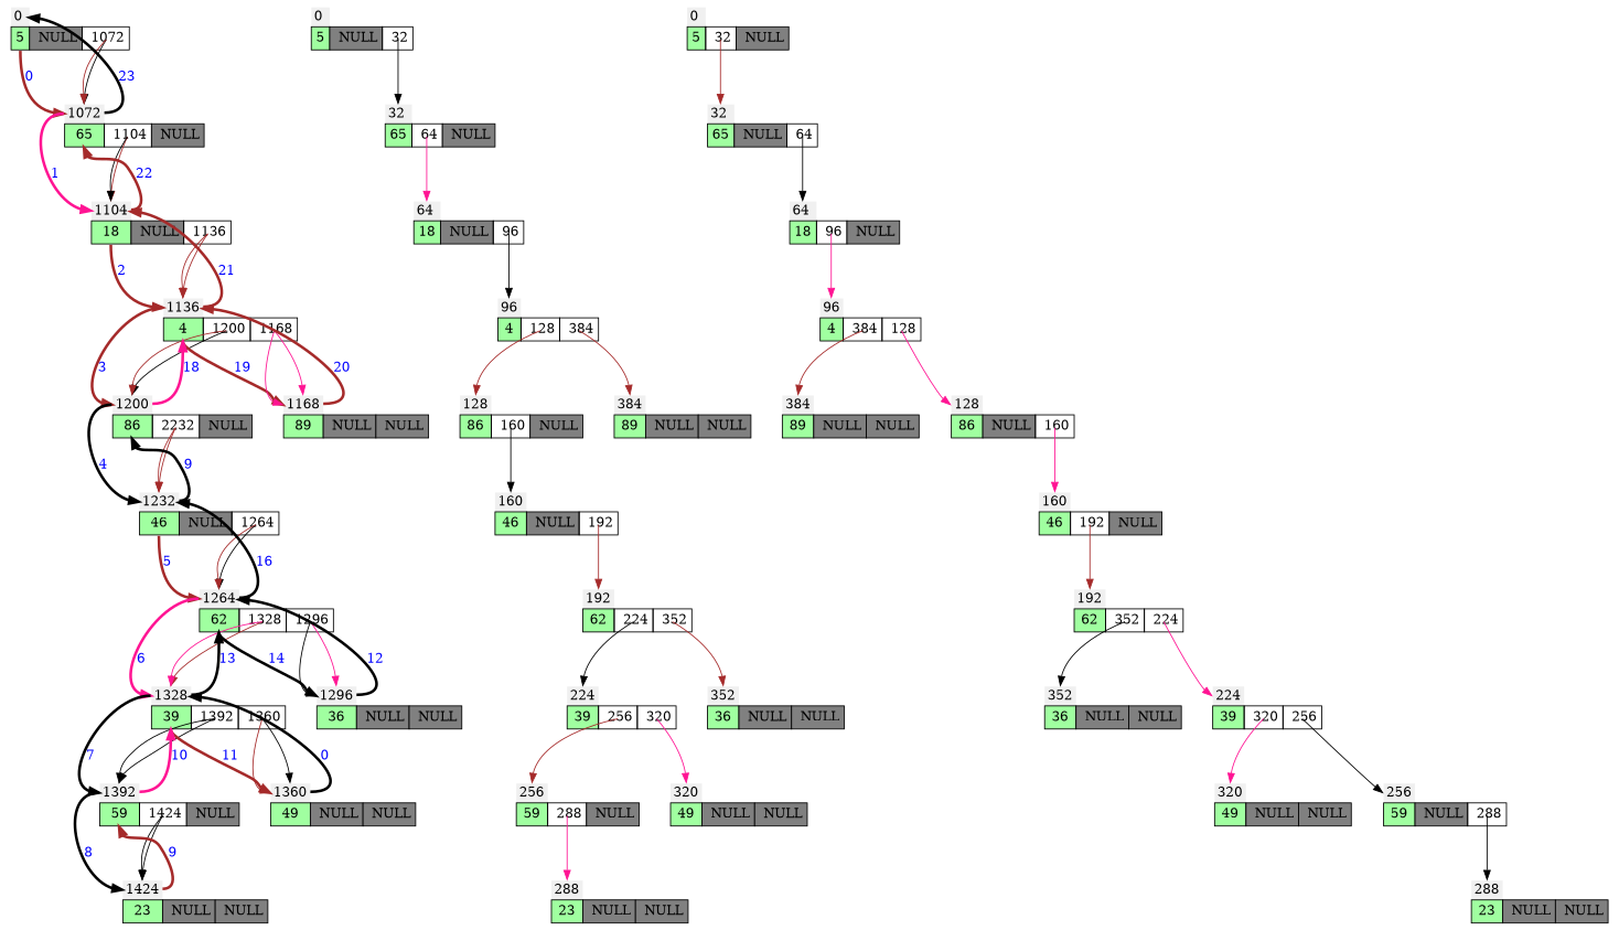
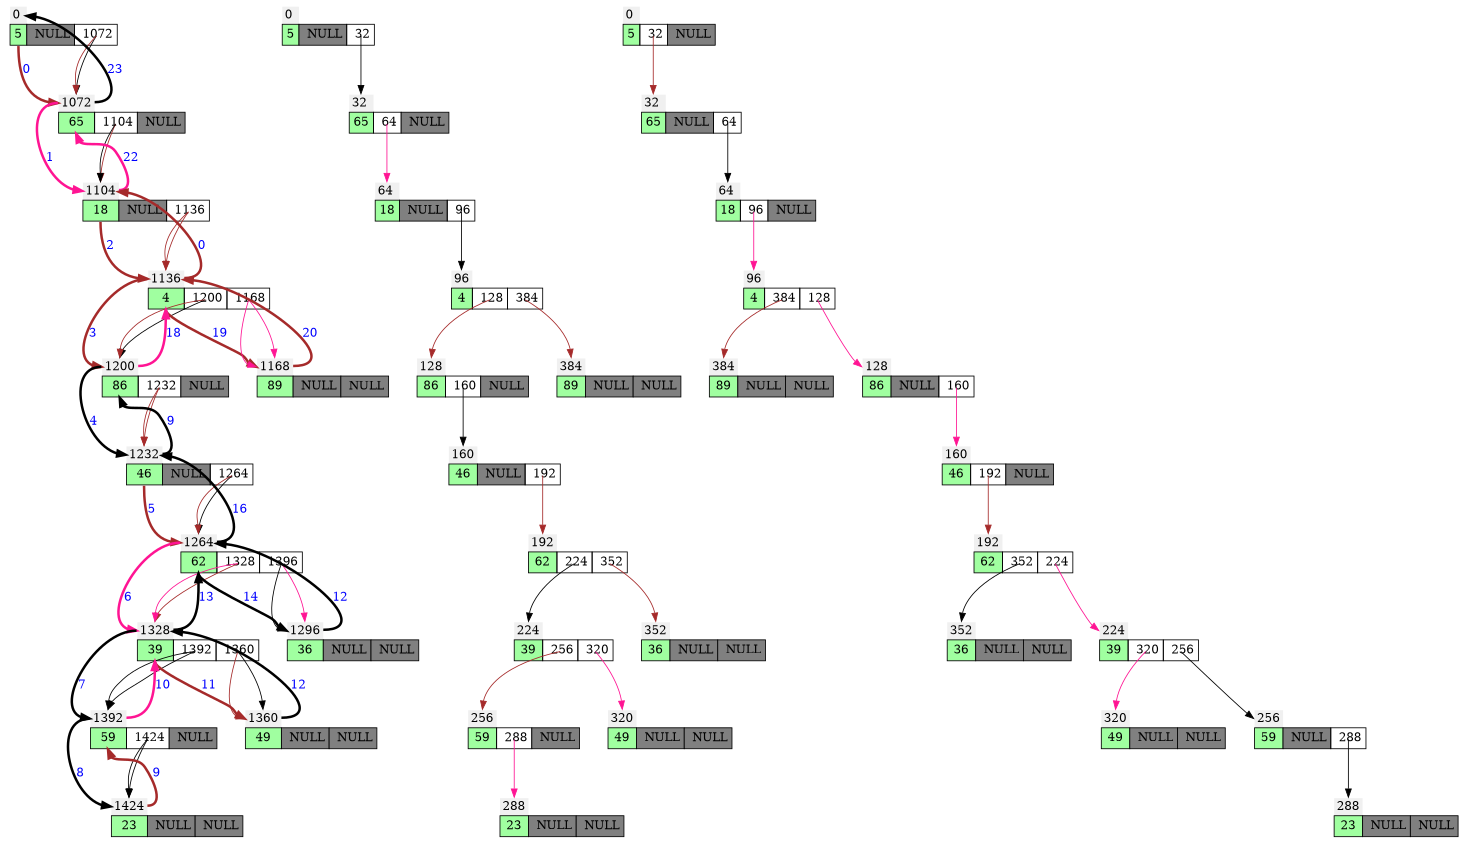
  digraph {
    rank=same
    rankdir=TB
    node [shape=none]
    edge [arrowtail=dot color=black headport=id tailclip=false tailport="R:c"]
    n1 [label=< <TABLE BORDER="0" CELLBORDER="1" CELLSPACING="0" CELLPADDING="4" > <TR> <TD CELLPADDING="3" BORDER="0"  ALIGN="LEFT" bgcolor="#f0f0f0" PORT="id">0</TD> </TR><TR> <TD PORT="val" bgcolor="#a0FFa0">5</TD>  <TD PORT="L" bgcolor="#808080"> NULL</TD>  <TD PORT="R" > 1072</TD> </TR></TABLE>>]
    n2 [label=< <TABLE BORDER="0" CELLBORDER="1" CELLSPACING="0" CELLPADDING="4" > <TR> <TD CELLPADDING="3" BORDER="0"  ALIGN="LEFT" bgcolor="#f0f0f0" PORT="id">1072</TD> </TR><TR> <TD PORT="val" bgcolor="#a0FFa0">65</TD>  <TD PORT="L" > 1104</TD>  <TD PORT="R" bgcolor="#808080"> NULL</TD> </TR></TABLE>>]
    n3 [label=< <TABLE BORDER="0" CELLBORDER="1" CELLSPACING="0" CELLPADDING="4" > <TR> <TD CELLPADDING="3" BORDER="0"  ALIGN="LEFT" bgcolor="#f0f0f0" PORT="id">1104</TD> </TR><TR> <TD PORT="val" bgcolor="#a0FFa0">18</TD>  <TD PORT="L" bgcolor="#808080"> NULL</TD>  <TD PORT="R" > 1136</TD> </TR></TABLE>>]
    n4 [label=< <TABLE BORDER="0" CELLBORDER="1" CELLSPACING="0" CELLPADDING="4" > <TR> <TD CELLPADDING="3" BORDER="0"  ALIGN="LEFT" bgcolor="#f0f0f0" PORT="id">1136</TD> </TR><TR> <TD PORT="val" bgcolor="#a0FFa0">4</TD>  <TD PORT="L" > 1200</TD>  <TD PORT="R" > 1168</TD> </TR></TABLE>>]
-   n5 [label=< <TABLE BORDER="0" CELLBORDER="1" CELLSPACING="0" CELLPADDING="4" > <TR> <TD CELLPADDING="3" BORDER="0"  ALIGN="LEFT" bgcolor="#f0f0f0" PORT="id">1200</TD> </TR><TR> <TD PORT="val" bgcolor="#a0FFa0">86</TD>  <TD PORT="L" > 2232</TD>  <TD PORT="R" bgcolor="#808080"> NULL</TD> </TR></TABLE>>]
+   n5 [label=< <TABLE BORDER="0" CELLBORDER="1" CELLSPACING="0" CELLPADDING="4" > <TR> <TD CELLPADDING="3" BORDER="0"  ALIGN="LEFT" bgcolor="#f0f0f0" PORT="id">1200</TD> </TR><TR> <TD PORT="val" bgcolor="#a0FFa0">86</TD>  <TD PORT="L" > 1232</TD>  <TD PORT="R" bgcolor="#808080"> NULL</TD> </TR></TABLE>>]
    n6 [label=< <TABLE BORDER="0" CELLBORDER="1" CELLSPACING="0" CELLPADDING="4" > <TR> <TD CELLPADDING="3" BORDER="0"  ALIGN="LEFT" bgcolor="#f0f0f0" PORT="id">1168</TD> </TR><TR> <TD PORT="val" bgcolor="#a0FFa0">89</TD>  <TD PORT="L" bgcolor="#808080"> NULL</TD>  <TD PORT="R" bgcolor="#808080"> NULL</TD> </TR></TABLE>>]
    n7 [label=< <TABLE BORDER="0" CELLBORDER="1" CELLSPACING="0" CELLPADDING="4" > <TR> <TD CELLPADDING="3" BORDER="0"  ALIGN="LEFT" bgcolor="#f0f0f0" PORT="id">1232</TD> </TR><TR> <TD PORT="val" bgcolor="#a0FFa0">46</TD>  <TD PORT="L" bgcolor="#808080"> NULL</TD>  <TD PORT="R" > 1264</TD> </TR></TABLE>>]
-   n8 [label=< <TABLE BORDER="0" CELLBORDER="1" CELLSPACING="0" CELLPADDING="4" > <TR> <TD CELLPADDING="3" BORDER="0"  ALIGN="LEFT" bgcolor="#f0f0f0" PORT="id">1264</TD> </TR><TR> <TD PORT="val" bgcolor="#a0FFa0">62</TD>  <TD PORT="L" > 1328</TD>  <TD PORT="R" > 1296</TD> </TR></TABLE>>]
+   n8 [label=< <TABLE BORDER="0" CELLBORDER="1" CELLSPACING="0" CELLPADDING="4" > <TR> <TD CELLPADDING="3" BORDER="0"  ALIGN="LEFT" bgcolor="#f0f0f0" PORT="id">1264</TD> </TR><TR> <TD PORT="val" bgcolor="#a0FFa0">62</TD>  <TD PORT="L" > 1328</TD>  <TD PORT="R" > 1396</TD> </TR></TABLE>>]
    n9 [label=< <TABLE BORDER="0" CELLBORDER="1" CELLSPACING="0" CELLPADDING="4" > <TR> <TD CELLPADDING="3" BORDER="0"  ALIGN="LEFT" bgcolor="#f0f0f0" PORT="id">1328</TD> </TR><TR> <TD PORT="val" bgcolor="#a0FFa0">39</TD>  <TD PORT="L" > 1392</TD>  <TD PORT="R" > 1360</TD> </TR></TABLE>>]
    n10 [label=< <TABLE BORDER="0" CELLBORDER="1" CELLSPACING="0" CELLPADDING="4" > <TR> <TD CELLPADDING="3" BORDER="0"  ALIGN="LEFT" bgcolor="#f0f0f0" PORT="id">1296</TD> </TR><TR> <TD PORT="val" bgcolor="#a0FFa0">36</TD>  <TD PORT="L" bgcolor="#808080"> NULL</TD>  <TD PORT="R" bgcolor="#808080"> NULL</TD> </TR></TABLE>>]
    n11 [label=< <TABLE BORDER="0" CELLBORDER="1" CELLSPACING="0" CELLPADDING="4" > <TR> <TD CELLPADDING="3" BORDER="0"  ALIGN="LEFT" bgcolor="#f0f0f0" PORT="id">1392</TD> </TR><TR> <TD PORT="val" bgcolor="#a0FFa0">59</TD>  <TD PORT="L" > 1424</TD>  <TD PORT="R" bgcolor="#808080"> NULL</TD> </TR></TABLE>>]
    n12 [label=< <TABLE BORDER="0" CELLBORDER="1" CELLSPACING="0" CELLPADDING="4" > <TR> <TD CELLPADDING="3" BORDER="0"  ALIGN="LEFT" bgcolor="#f0f0f0" PORT="id">1360</TD> </TR><TR> <TD PORT="val" bgcolor="#a0FFa0">49</TD>  <TD PORT="L" bgcolor="#808080"> NULL</TD>  <TD PORT="R" bgcolor="#808080"> NULL</TD> </TR></TABLE>>]
    n13 [label=< <TABLE BORDER="0" CELLBORDER="1" CELLSPACING="0" CELLPADDING="4" > <TR> <TD CELLPADDING="3" BORDER="0"  ALIGN="LEFT" bgcolor="#f0f0f0" PORT="id">1424</TD> </TR><TR> <TD PORT="val" bgcolor="#a0FFa0">23</TD>  <TD PORT="L" bgcolor="#808080"> NULL</TD>  <TD PORT="R" bgcolor="#808080"> NULL</TD> </TR></TABLE>>]
    n14 [label=< <TABLE BORDER="0" CELLBORDER="1" CELLSPACING="0" CELLPADDING="4" > <TR> <TD CELLPADDING="3" BORDER="0"  ALIGN="LEFT" bgcolor="#f0f0f0" PORT="id">0</TD> </TR><TR> <TD PORT="val" bgcolor="#a0FFa0">5</TD>  <TD PORT="L" bgcolor="#808080"> NULL</TD>  <TD PORT="R" > 32</TD> </TR></TABLE>>]
    n15 [label=< <TABLE BORDER="0" CELLBORDER="1" CELLSPACING="0" CELLPADDING="4" > <TR> <TD CELLPADDING="3" BORDER="0"  ALIGN="LEFT" bgcolor="#f0f0f0" PORT="id">32</TD> </TR><TR> <TD PORT="val" bgcolor="#a0FFa0">65</TD>  <TD PORT="L" > 64</TD>  <TD PORT="R" bgcolor="#808080"> NULL</TD> </TR></TABLE>>]
    n16 [label=< <TABLE BORDER="0" CELLBORDER="1" CELLSPACING="0" CELLPADDING="4" > <TR> <TD CELLPADDING="3" BORDER="0"  ALIGN="LEFT" bgcolor="#f0f0f0" PORT="id">64</TD> </TR><TR> <TD PORT="val" bgcolor="#a0FFa0">18</TD>  <TD PORT="L" bgcolor="#808080"> NULL</TD>  <TD PORT="R" > 96</TD> </TR></TABLE>>]
    n17 [label=< <TABLE BORDER="0" CELLBORDER="1" CELLSPACING="0" CELLPADDING="4" > <TR> <TD CELLPADDING="3" BORDER="0"  ALIGN="LEFT" bgcolor="#f0f0f0" PORT="id">96</TD> </TR><TR> <TD PORT="val" bgcolor="#a0FFa0">4</TD>  <TD PORT="L" > 128</TD>  <TD PORT="R" > 384</TD> </TR></TABLE>>]
    n18 [label=< <TABLE BORDER="0" CELLBORDER="1" CELLSPACING="0" CELLPADDING="4" > <TR> <TD CELLPADDING="3" BORDER="0"  ALIGN="LEFT" bgcolor="#f0f0f0" PORT="id">128</TD> </TR><TR> <TD PORT="val" bgcolor="#a0FFa0">86</TD>  <TD PORT="L" > 160</TD>  <TD PORT="R" bgcolor="#808080"> NULL</TD> </TR></TABLE>>]
    n19 [label=< <TABLE BORDER="0" CELLBORDER="1" CELLSPACING="0" CELLPADDING="4" > <TR> <TD CELLPADDING="3" BORDER="0"  ALIGN="LEFT" bgcolor="#f0f0f0" PORT="id">384</TD> </TR><TR> <TD PORT="val" bgcolor="#a0FFa0">89</TD>  <TD PORT="L" bgcolor="#808080"> NULL</TD>  <TD PORT="R" bgcolor="#808080"> NULL</TD> </TR></TABLE>>]
    n20 [label=< <TABLE BORDER="0" CELLBORDER="1" CELLSPACING="0" CELLPADDING="4" > <TR> <TD CELLPADDING="3" BORDER="0"  ALIGN="LEFT" bgcolor="#f0f0f0" PORT="id">160</TD> </TR><TR> <TD PORT="val" bgcolor="#a0FFa0">46</TD>  <TD PORT="L" bgcolor="#808080"> NULL</TD>  <TD PORT="R" > 192</TD> </TR></TABLE>>]
    n21 [label=< <TABLE BORDER="0" CELLBORDER="1" CELLSPACING="0" CELLPADDING="4" > <TR> <TD CELLPADDING="3" BORDER="0"  ALIGN="LEFT" bgcolor="#f0f0f0" PORT="id">192</TD> </TR><TR> <TD PORT="val" bgcolor="#a0FFa0">62</TD>  <TD PORT="L" > 224</TD>  <TD PORT="R" > 352</TD> </TR></TABLE>>]
    n22 [label=< <TABLE BORDER="0" CELLBORDER="1" CELLSPACING="0" CELLPADDING="4" > <TR> <TD CELLPADDING="3" BORDER="0"  ALIGN="LEFT" bgcolor="#f0f0f0" PORT="id">224</TD> </TR><TR> <TD PORT="val" bgcolor="#a0FFa0">39</TD>  <TD PORT="L" > 256</TD>  <TD PORT="R" > 320</TD> </TR></TABLE>>]
    n23 [label=< <TABLE BORDER="0" CELLBORDER="1" CELLSPACING="0" CELLPADDING="4" > <TR> <TD CELLPADDING="3" BORDER="0"  ALIGN="LEFT" bgcolor="#f0f0f0" PORT="id">352</TD> </TR><TR> <TD PORT="val" bgcolor="#a0FFa0">36</TD>  <TD PORT="L" bgcolor="#808080"> NULL</TD>  <TD PORT="R" bgcolor="#808080"> NULL</TD> </TR></TABLE>>]
    n24 [label=< <TABLE BORDER="0" CELLBORDER="1" CELLSPACING="0" CELLPADDING="4" > <TR> <TD CELLPADDING="3" BORDER="0"  ALIGN="LEFT" bgcolor="#f0f0f0" PORT="id">256</TD> </TR><TR> <TD PORT="val" bgcolor="#a0FFa0">59</TD>  <TD PORT="L" > 288</TD>  <TD PORT="R" bgcolor="#808080"> NULL</TD> </TR></TABLE>>]
    n25 [label=< <TABLE BORDER="0" CELLBORDER="1" CELLSPACING="0" CELLPADDING="4" > <TR> <TD CELLPADDING="3" BORDER="0"  ALIGN="LEFT" bgcolor="#f0f0f0" PORT="id">320</TD> </TR><TR> <TD PORT="val" bgcolor="#a0FFa0">49</TD>  <TD PORT="L" bgcolor="#808080"> NULL</TD>  <TD PORT="R" bgcolor="#808080"> NULL</TD> </TR></TABLE>>]
    n26 [label=< <TABLE BORDER="0" CELLBORDER="1" CELLSPACING="0" CELLPADDING="4" > <TR> <TD CELLPADDING="3" BORDER="0"  ALIGN="LEFT" bgcolor="#f0f0f0" PORT="id">288</TD> </TR><TR> <TD PORT="val" bgcolor="#a0FFa0">23</TD>  <TD PORT="L" bgcolor="#808080"> NULL</TD>  <TD PORT="R" bgcolor="#808080"> NULL</TD> </TR></TABLE>>]
    n27 [label=< <TABLE BORDER="0" CELLBORDER="1" CELLSPACING="0" CELLPADDING="4" > <TR> <TD CELLPADDING="3" BORDER="0"  ALIGN="LEFT" bgcolor="#f0f0f0" PORT="id">0</TD> </TR><TR> <TD PORT="val" bgcolor="#a0FFa0">5</TD>  <TD PORT="L" > 32</TD>  <TD PORT="R" bgcolor="#808080"> NULL</TD> </TR></TABLE>>]
    n28 [label=< <TABLE BORDER="0" CELLBORDER="1" CELLSPACING="0" CELLPADDING="4" > <TR> <TD CELLPADDING="3" BORDER="0"  ALIGN="LEFT" bgcolor="#f0f0f0" PORT="id">32</TD> </TR><TR> <TD PORT="val" bgcolor="#a0FFa0">65</TD>  <TD PORT="L" bgcolor="#808080"> NULL</TD>  <TD PORT="R" > 64</TD> </TR></TABLE>>]
    n29 [label=< <TABLE BORDER="0" CELLBORDER="1" CELLSPACING="0" CELLPADDING="4" > <TR> <TD CELLPADDING="3" BORDER="0"  ALIGN="LEFT" bgcolor="#f0f0f0" PORT="id">64</TD> </TR><TR> <TD PORT="val" bgcolor="#a0FFa0">18</TD>  <TD PORT="L" > 96</TD>  <TD PORT="R" bgcolor="#808080"> NULL</TD> </TR></TABLE>>]
    n30 [label=< <TABLE BORDER="0" CELLBORDER="1" CELLSPACING="0" CELLPADDING="4" > <TR> <TD CELLPADDING="3" BORDER="0"  ALIGN="LEFT" bgcolor="#f0f0f0" PORT="id">96</TD> </TR><TR> <TD PORT="val" bgcolor="#a0FFa0">4</TD>  <TD PORT="L" > 384</TD>  <TD PORT="R" > 128</TD> </TR></TABLE>>]
    n31 [label=< <TABLE BORDER="0" CELLBORDER="1" CELLSPACING="0" CELLPADDING="4" > <TR> <TD CELLPADDING="3" BORDER="0"  ALIGN="LEFT" bgcolor="#f0f0f0" PORT="id">384</TD> </TR><TR> <TD PORT="val" bgcolor="#a0FFa0">89</TD>  <TD PORT="L" bgcolor="#808080"> NULL</TD>  <TD PORT="R" bgcolor="#808080"> NULL</TD> </TR></TABLE>>]
    n32 [label=< <TABLE BORDER="0" CELLBORDER="1" CELLSPACING="0" CELLPADDING="4" > <TR> <TD CELLPADDING="3" BORDER="0"  ALIGN="LEFT" bgcolor="#f0f0f0" PORT="id">128</TD> </TR><TR> <TD PORT="val" bgcolor="#a0FFa0">86</TD>  <TD PORT="L" bgcolor="#808080"> NULL</TD>  <TD PORT="R" > 160</TD> </TR></TABLE>>]
    n33 [label=< <TABLE BORDER="0" CELLBORDER="1" CELLSPACING="0" CELLPADDING="4" > <TR> <TD CELLPADDING="3" BORDER="0"  ALIGN="LEFT" bgcolor="#f0f0f0" PORT="id">160</TD> </TR><TR> <TD PORT="val" bgcolor="#a0FFa0">46</TD>  <TD PORT="L" > 192</TD>  <TD PORT="R" bgcolor="#808080"> NULL</TD> </TR></TABLE>>]
    n34 [label=< <TABLE BORDER="0" CELLBORDER="1" CELLSPACING="0" CELLPADDING="4" > <TR> <TD CELLPADDING="3" BORDER="0"  ALIGN="LEFT" bgcolor="#f0f0f0" PORT="id">192</TD> </TR><TR> <TD PORT="val" bgcolor="#a0FFa0">62</TD>  <TD PORT="L" > 352</TD>  <TD PORT="R" > 224</TD> </TR></TABLE>>]
    n35 [label=< <TABLE BORDER="0" CELLBORDER="1" CELLSPACING="0" CELLPADDING="4" > <TR> <TD CELLPADDING="3" BORDER="0"  ALIGN="LEFT" bgcolor="#f0f0f0" PORT="id">352</TD> </TR><TR> <TD PORT="val" bgcolor="#a0FFa0">36</TD>  <TD PORT="L" bgcolor="#808080"> NULL</TD>  <TD PORT="R" bgcolor="#808080"> NULL</TD> </TR></TABLE>>]
    n36 [label=< <TABLE BORDER="0" CELLBORDER="1" CELLSPACING="0" CELLPADDING="4" > <TR> <TD CELLPADDING="3" BORDER="0"  ALIGN="LEFT" bgcolor="#f0f0f0" PORT="id">224</TD> </TR><TR> <TD PORT="val" bgcolor="#a0FFa0">39</TD>  <TD PORT="L" > 320</TD>  <TD PORT="R" > 256</TD> </TR></TABLE>>]
    n37 [label=< <TABLE BORDER="0" CELLBORDER="1" CELLSPACING="0" CELLPADDING="4" > <TR> <TD CELLPADDING="3" BORDER="0"  ALIGN="LEFT" bgcolor="#f0f0f0" PORT="id">320</TD> </TR><TR> <TD PORT="val" bgcolor="#a0FFa0">49</TD>  <TD PORT="L" bgcolor="#808080"> NULL</TD>  <TD PORT="R" bgcolor="#808080"> NULL</TD> </TR></TABLE>>]
    n38 [label=< <TABLE BORDER="0" CELLBORDER="1" CELLSPACING="0" CELLPADDING="4" > <TR> <TD CELLPADDING="3" BORDER="0"  ALIGN="LEFT" bgcolor="#f0f0f0" PORT="id">256</TD> </TR><TR> <TD PORT="val" bgcolor="#a0FFa0">59</TD>  <TD PORT="L" bgcolor="#808080"> NULL</TD>  <TD PORT="R" > 288</TD> </TR></TABLE>>]
    n39 [label=< <TABLE BORDER="0" CELLBORDER="1" CELLSPACING="0" CELLPADDING="4" > <TR> <TD CELLPADDING="3" BORDER="0"  ALIGN="LEFT" bgcolor="#f0f0f0" PORT="id">288</TD> </TR><TR> <TD PORT="val" bgcolor="#a0FFa0">23</TD>  <TD PORT="L" bgcolor="#808080"> NULL</TD>  <TD PORT="R" bgcolor="#808080"> NULL</TD> </TR></TABLE>>]
    n1 -> n2
    n1 -> n2 [color=brown fontcolor=blue headport="id:w" label=0 penwidth=3 tailport="val:s"]
    n1 -> n2 [color=brown]
    n2 -> n1 [fontcolor=blue headport="id:e" label=23 penwidth=3 tailport="id:e"]
    n2 -> n3 [color=brown tailport="L:c"]
    n2 -> n3 [color=deeppink fontcolor=blue headport="id:w" label=1 penwidth=3 tailport="id:w"]
    n2 -> n3 [tailport="L:c"]
-   n3 -> n2 [color=brown fontcolor=blue headport="val:s" label=22 penwidth=3 tailport="id:e"]
+   n3 -> n2 [color=deeppink fontcolor=blue headport="val:s" label=22 penwidth=3 tailport="id:e"]
    n3 -> n4 [color=brown]
    n3 -> n4 [color=brown fontcolor=blue headport="id:w" label=2 penwidth=3 tailport="val:s"]
    n3 -> n4 [color=brown]
-   n4 -> n3 [color=brown fontcolor=blue headport="id:e" label=21 penwidth=3 tailport="id:e"]
+   n4 -> n3 [color=brown fontcolor=blue headport="id:e" label=0 penwidth=3 tailport="id:e"]
    n4 -> n5 [tailport="L:c"]
    n4 -> n5 [color=brown fontcolor=blue headport="id:w" label=3 penwidth=3 tailport="id:w"]
    n4 -> n5 [color=brown tailport="L:c"]
    n4 -> n6 [color=deeppink]
    n4 -> n6 [color=brown fontcolor=blue headport="id:w" label=19 penwidth=3 tailport="val:s"]
    n4 -> n6 [color=deeppink]
    n5 -> n4 [color=deeppink fontcolor=blue headport="val:s" label=18 penwidth=3 tailport="id:e"]
    n5 -> n7 [color=brown tailport="L:c"]
    n5 -> n7 [fontcolor=blue headport="id:w" label=4 penwidth=3 tailport="id:w"]
    n5 -> n7 [color=brown tailport="L:c"]
    n6 -> n4 [color=brown fontcolor=blue headport="id:e" label=20 penwidth=3 tailport="id:e"]
    n7 -> n5 [fontcolor=blue headport="val:s" label=9 penwidth=3 tailport="id:e"]
    n7 -> n8
    n7 -> n8 [color=brown fontcolor=blue headport="id:w" label=5 penwidth=3 tailport="val:s"]
    n7 -> n8 [color=brown]
    n8 -> n7 [fontcolor=blue headport="id:e" label=16 penwidth=3 tailport="id:e"]
    n8 -> n9 [color=brown tailport="L:c"]
    n8 -> n9 [color=deeppink fontcolor=blue headport="id:w" label=6 penwidth=3 tailport="id:w"]
    n8 -> n9 [color=deeppink tailport="L:c"]
    n8 -> n10 [color=deeppink]
    n8 -> n10 [fontcolor=blue headport="id:w" label=14 penwidth=3 tailport="val:s"]
    n8 -> n10
    n9 -> n8 [fontcolor=blue headport="val:s" label=13 penwidth=3 tailport="id:e"]
    n9 -> n11 [tailport="L:c"]
    n9 -> n11 [fontcolor=blue headport="id:w" label=7 penwidth=3 tailport="id:w"]
    n9 -> n11 [tailport="L:c"]
    n9 -> n12
    n9 -> n12 [color=brown fontcolor=blue headport="id:w" label=11 penwidth=3 tailport="val:s"]
    n9 -> n12 [color=brown]
    n10 -> n8 [fontcolor=blue headport="id:e" label=12 penwidth=3 tailport="id:e"]
    n11 -> n9 [color=deeppink fontcolor=blue headport="val:s" label=10 penwidth=3 tailport="id:e"]
    n11 -> n13 [tailport="L:c"]
    n11 -> n13 [fontcolor=blue headport="id:w" label=8 penwidth=3 tailport="id:w"]
    n11 -> n13 [tailport="L:c"]
-   n12 -> n9 [fontcolor=blue headport="id:e" label=0 penwidth=3 tailport="id:e"]
+   n12 -> n9 [fontcolor=blue headport="id:e" label=12 penwidth=3 tailport="id:e"]
    n13 -> n11 [color=brown fontcolor=blue headport="val:s" label=9 penwidth=3 tailport="id:e"]
    n14 -> n15
    n15 -> n16 [color=deeppink tailport="L:c"]
    n16 -> n17
    n17 -> n18 [color=brown tailport="L:c"]
    n17 -> n19 [color=brown]
    n18 -> n20 [tailport="L:c"]
    n20 -> n21 [color=brown]
    n21 -> n22 [tailport="L:c"]
    n21 -> n23 [color=brown]
    n22 -> n24 [color=brown tailport="L:c"]
    n22 -> n25 [color=deeppink]
    n24 -> n26 [color=deeppink tailport="L:c"]
    n27 -> n28 [color=brown tailport="L:c"]
    n28 -> n29
    n29 -> n30 [color=deeppink tailport="L:c"]
    n30 -> n31 [color=brown tailport="L:c"]
    n30 -> n32 [color=deeppink]
    n32 -> n33 [color=deeppink]
    n33 -> n34 [color=brown tailport="L:c"]
    n34 -> n35 [tailport="L:c"]
    n34 -> n36 [color=deeppink]
    n36 -> n37 [color=deeppink tailport="L:c"]
    n36 -> n38
    n38 -> n39
  }
